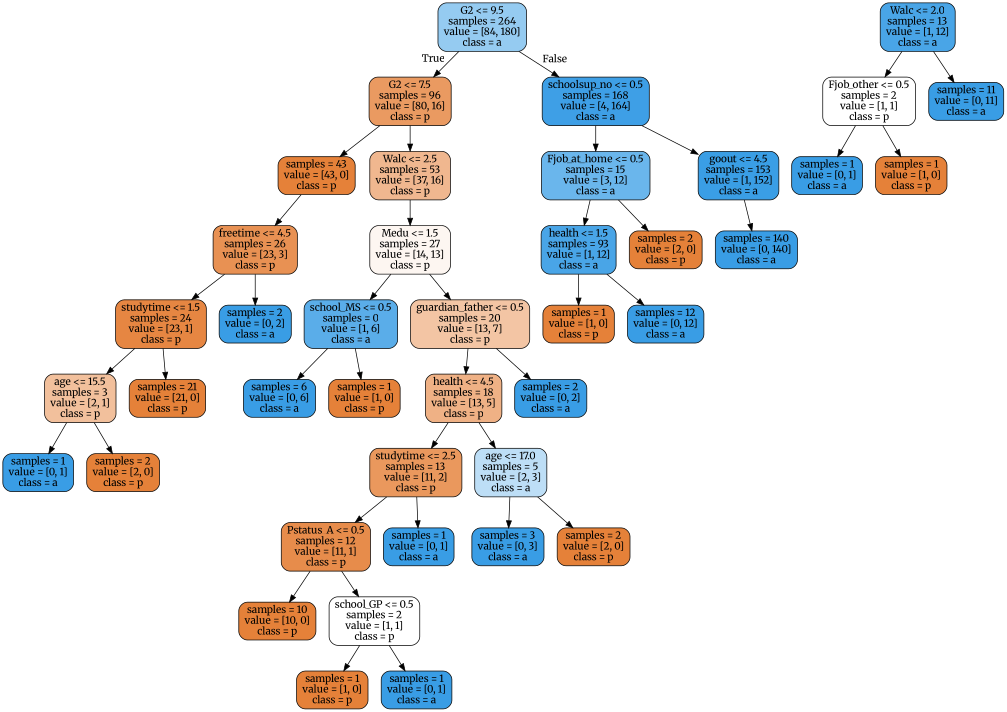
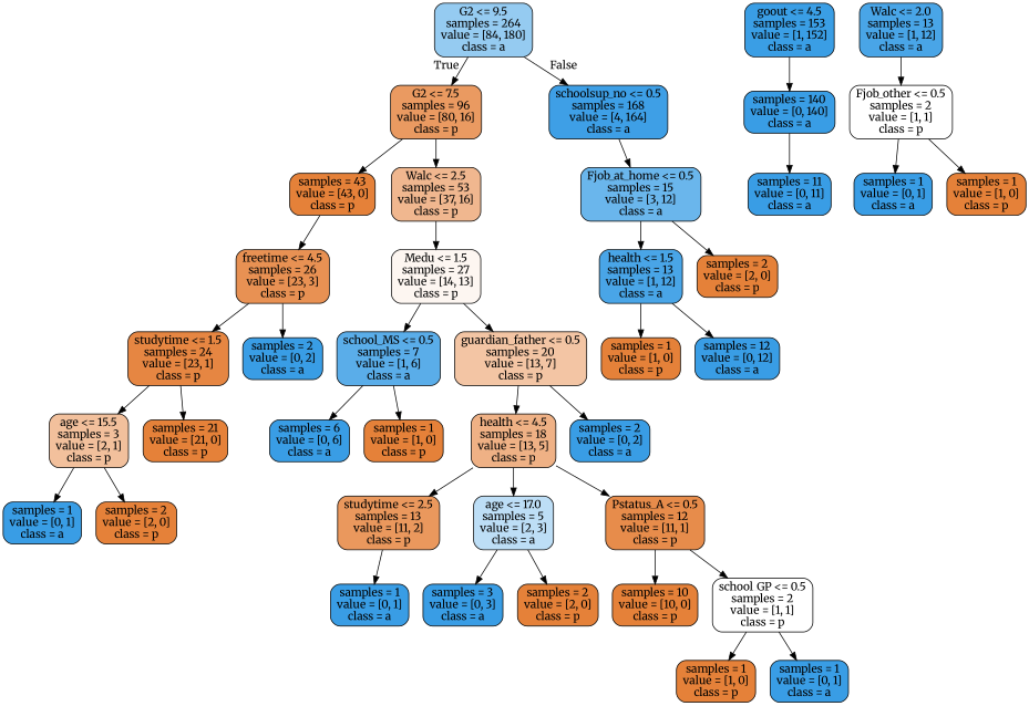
  digraph {
    fontname=Merriweather
    node [color=black fillcolor="#399de5" fontname=Merriweather shape=box style="filled, rounded"]
    edge [fontname=Merriweather]
    n1 [fillcolor="#95cbf1" label="G2 <= 9.5\nsamples = 264\nvalue = [84, 180]\nclass = a"]
    n2 [fillcolor="#ea9a61" label="G2 <= 7.5\nsamples = 96\nvalue = [80, 16]\nclass = p"]
    n3 [fillcolor="#3e9fe6" label="schoolsup_no <= 0.5\nsamples = 168\nvalue = [4, 164]\nclass = a"]
    n4 [fillcolor="#e58139" label="samples = 43\nvalue = [43, 0]\nclass = p"]
    n5 [fillcolor="#f0b78f" label="Walc <= 2.5\nsamples = 53\nvalue = [37, 16]\nclass = p"]
    n6 [fillcolor="#6ab6ec" label="Fjob_at_home <= 0.5\nsamples = 15\nvalue = [3, 12]\nclass = a"]
    n7 [fillcolor="#3a9ee5" label="goout <= 4.5\nsamples = 153\nvalue = [1, 152]\nclass = a"]
    n8 [fillcolor="#e89153" label="freetime <= 4.5\nsamples = 26\nvalue = [23, 3]\nclass = p"]
    n9 [fillcolor="#fdf6f1" label="Medu <= 1.5\nsamples = 27\nvalue = [14, 13]\nclass = p"]
    n10 [fillcolor="#e68642" label="studytime <= 1.5\nsamples = 24\nvalue = [23, 1]\nclass = p"]
    n11 [label="samples = 2\nvalue = [0, 2]\nclass = a"]
-   n12 [fillcolor="#5aade9" label="school_MS <= 0.5\nsamples = 0\nvalue = [1, 6]\nclass = a"]
+   n12 [fillcolor="#5aade9" label="school_MS <= 0.5\nsamples = 7\nvalue = [1, 6]\nclass = a"]
    n13 [fillcolor="#f3c5a4" label="guardian_father <= 0.5\nsamples = 20\nvalue = [13, 7]\nclass = p"]
    n14 [fillcolor="#f2c09c" label="age <= 15.5\nsamples = 3\nvalue = [2, 1]\nclass = p"]
    n15 [fillcolor="#e58139" label="samples = 21\nvalue = [21, 0]\nclass = p"]
    n16 [label="samples = 1\nvalue = [0, 1]\nclass = a"]
    n17 [fillcolor="#e58139" label="samples = 2\nvalue = [2, 0]\nclass = p"]
    n18 [label="samples = 6\nvalue = [0, 6]\nclass = a"]
    n19 [fillcolor="#e58139" label="samples = 1\nvalue = [1, 0]\nclass = p"]
    n20 [fillcolor="#efb185" label="health <= 4.5\nsamples = 18\nvalue = [13, 5]\nclass = p"]
    n21 [label="samples = 2\nvalue = [0, 2]\nclass = a"]
    n22 [fillcolor="#ea985d" label="studytime <= 2.5\nsamples = 13\nvalue = [11, 2]\nclass = p"]
    n23 [fillcolor="#bddef6" label="age <= 17.0\nsamples = 5\nvalue = [2, 3]\nclass = a"]
    n24 [fillcolor="#e78c4b" label="Pstatus_A <= 0.5\nsamples = 12\nvalue = [11, 1]\nclass = p"]
    n25 [label="samples = 1\nvalue = [0, 1]\nclass = a"]
    n26 [label="samples = 3\nvalue = [0, 3]\nclass = a"]
    n27 [fillcolor="#e58139" label="samples = 2\nvalue = [2, 0]\nclass = p"]
    n28 [fillcolor="#e58139" label="samples = 10\nvalue = [10, 0]\nclass = p"]
    n29 [fillcolor="#ffffff" label="school_GP <= 0.5\nsamples = 2\nvalue = [1, 1]\nclass = p"]
    n30 [fillcolor="#e58139" label="samples = 1\nvalue = [1, 0]\nclass = p"]
    n31 [label="samples = 1\nvalue = [0, 1]\nclass = a"]
-   n32 [fillcolor="#49a5e7" label="health <= 1.5\nsamples = 93\nvalue = [1, 12]\nclass = a"]
+   n32 [fillcolor="#49a5e7" label="health <= 1.5\nsamples = 13\nvalue = [1, 12]\nclass = a"]
    n33 [fillcolor="#e58139" label="samples = 2\nvalue = [2, 0]\nclass = p"]
    n34 [label="samples = 140\nvalue = [0, 140]\nclass = a"]
    n35 [fillcolor="#e58139" label="samples = 1\nvalue = [1, 0]\nclass = p"]
    n36 [label="samples = 12\nvalue = [0, 12]\nclass = a"]
    n37 [fillcolor="#49a5e7" label="Walc <= 2.0\nsamples = 13\nvalue = [1, 12]\nclass = a"]
    n38 [fillcolor="#ffffff" label="Fjob_other <= 0.5\nsamples = 2\nvalue = [1, 1]\nclass = p"]
    n39 [label="samples = 11\nvalue = [0, 11]\nclass = a"]
    n40 [label="samples = 1\nvalue = [0, 1]\nclass = a"]
    n41 [fillcolor="#e58139" label="samples = 1\nvalue = [1, 0]\nclass = p"]
    n1 -> n2 [headlabel=True labelangle=45 labeldistance=2.5]
    n1 -> n3 [headlabel=False labelangle=-45 labeldistance=2.5]
    n2 -> n4
    n2 -> n5
    n3 -> n6
-   n3 -> n7
    n4 -> n8
    n5 -> n9
    n6 -> n32
    n6 -> n33
    n7 -> n34
    n8 -> n10
    n8 -> n11
    n9 -> n12
    n9 -> n13
    n10 -> n14
    n10 -> n15
    n12 -> n18
    n12 -> n19
    n13 -> n20
    n13 -> n21
    n14 -> n16
    n14 -> n17
    n20 -> n22
    n20 -> n23
-   n22 -> n24
+   n20 -> n24
    n22 -> n25
    n23 -> n26
    n23 -> n27
    n24 -> n28
    n24 -> n29
    n29 -> n30
    n29 -> n31
    n32 -> n35
    n32 -> n36
    n37 -> n38
-   n37 -> n39
+   n34 -> n39
    n38 -> n40
    n38 -> n41
  }
